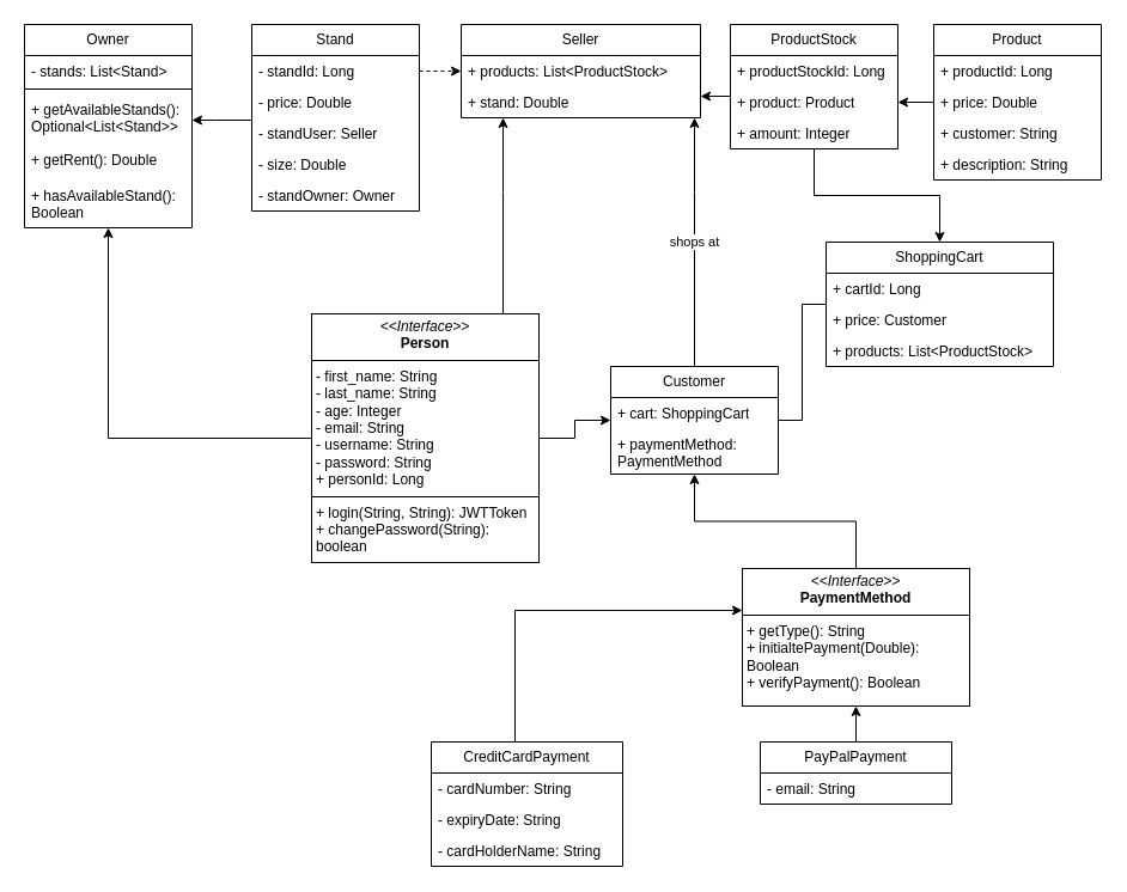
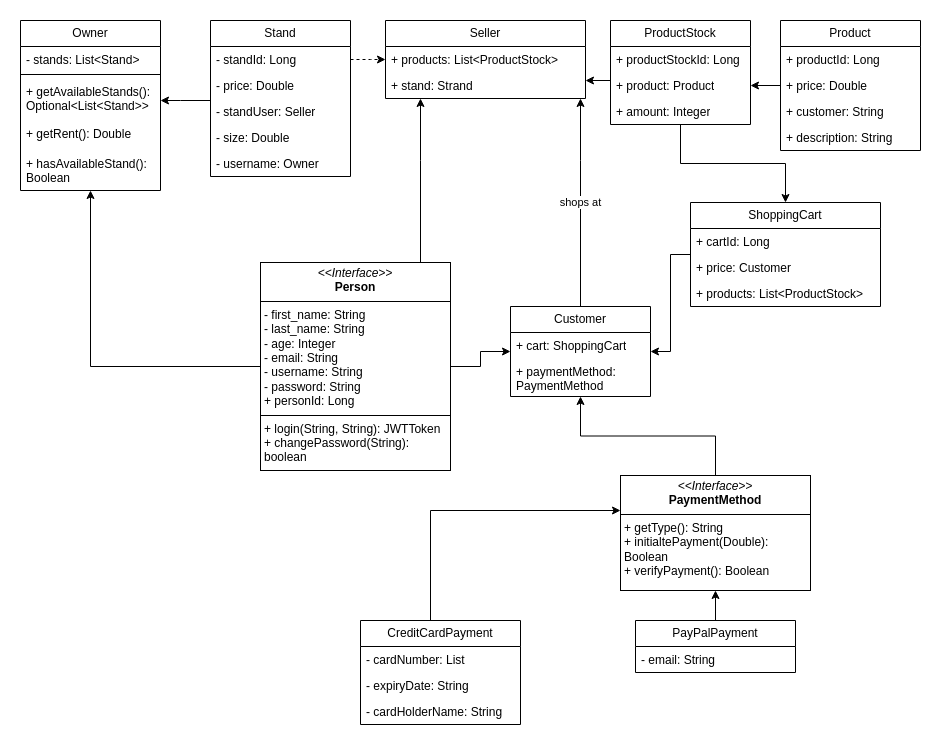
  <mxCell id="0" />
  <mxCell id="1" parent="0" />
  <mxCell id="2" value="Owner" style="swimlane;fontStyle=0;childLayout=stackLayout;horizontal=1;startSize=26;fillColor=none;horizontalStack=0;resizeParent=1;resizeParentMax=0;resizeLast=0;collapsible=1;marginBottom=0;whiteSpace=wrap;html=1;" vertex="1" parent="1"><mxGeometry x="20" y="20" width="140" height="170" as="geometry" /></mxCell>
  <mxCell id="3" value="- stands: List&amp;lt;Stand&amp;gt;" style="text;strokeColor=none;fillColor=none;align=left;verticalAlign=top;spacingLeft=4;spacingRight=4;overflow=hidden;rotatable=0;points=[[0,0.5],[1,0.5]];portConstraint=eastwest;whiteSpace=wrap;html=1;" vertex="1" parent="2"><mxGeometry y="26" width="140" height="24" as="geometry" /></mxCell>
  <mxCell id="4" value="" style="line;strokeWidth=1;fillColor=none;align=left;verticalAlign=middle;spacingTop=-1;spacingLeft=3;spacingRight=3;rotatable=0;labelPosition=right;points=[];portConstraint=eastwest;strokeColor=inherit;" vertex="1" parent="2"><mxGeometry y="50" width="140" height="8" as="geometry" /></mxCell>
  <mxCell id="5" value="+ getAvailableStands(): Optional&amp;lt;List&amp;lt;Stand&amp;gt;&amp;gt;" style="text;strokeColor=none;fillColor=none;align=left;verticalAlign=top;spacingLeft=4;spacingRight=4;overflow=hidden;rotatable=0;points=[[0,0.5],[1,0.5]];portConstraint=eastwest;whiteSpace=wrap;html=1;" vertex="1" parent="2"><mxGeometry y="58" width="140" height="42" as="geometry" /></mxCell>
  <mxCell id="6" value="+ getRent(): Double" style="text;strokeColor=none;fillColor=none;align=left;verticalAlign=top;spacingLeft=4;spacingRight=4;overflow=hidden;rotatable=0;points=[[0,0.5],[1,0.5]];portConstraint=eastwest;whiteSpace=wrap;html=1;" vertex="1" parent="2"><mxGeometry y="100" width="140" height="30" as="geometry" /></mxCell>
  <mxCell id="7" value="+ hasAvailableStand(): Boolean" style="text;strokeColor=none;fillColor=none;align=left;verticalAlign=top;spacingLeft=4;spacingRight=4;overflow=hidden;rotatable=0;points=[[0,0.5],[1,0.5]];portConstraint=eastwest;whiteSpace=wrap;html=1;" vertex="1" parent="2"><mxGeometry y="130" width="140" height="40" as="geometry" /></mxCell>
  <mxCell id="8" value="Seller" style="swimlane;fontStyle=0;childLayout=stackLayout;horizontal=1;startSize=26;fillColor=none;horizontalStack=0;resizeParent=1;resizeParentMax=0;resizeLast=0;collapsible=1;marginBottom=0;whiteSpace=wrap;html=1;" vertex="1" parent="1"><mxGeometry x="385" y="20" width="200" height="78" as="geometry" /></mxCell>
  <mxCell id="9" value="+ products: List&amp;lt;ProductStock&amp;gt;" style="text;strokeColor=none;fillColor=none;align=left;verticalAlign=top;spacingLeft=4;spacingRight=4;overflow=hidden;rotatable=0;points=[[0,0.5],[1,0.5]];portConstraint=eastwest;whiteSpace=wrap;html=1;" vertex="1" parent="8"><mxGeometry y="26" width="200" height="26" as="geometry" /></mxCell>
- <mxCell id="10" value="+ stand: Double" style="text;strokeColor=none;fillColor=none;align=left;verticalAlign=top;spacingLeft=4;spacingRight=4;overflow=hidden;rotatable=0;points=[[0,0.5],[1,0.5]];portConstraint=eastwest;whiteSpace=wrap;html=1;" vertex="1" parent="8"><mxGeometry y="52" width="200" height="26" as="geometry" /></mxCell>
+ <mxCell id="10" value="+ stand: Strand" style="text;strokeColor=none;fillColor=none;align=left;verticalAlign=top;spacingLeft=4;spacingRight=4;overflow=hidden;rotatable=0;points=[[0,0.5],[1,0.5]];portConstraint=eastwest;whiteSpace=wrap;html=1;" vertex="1" parent="8"><mxGeometry y="52" width="200" height="26" as="geometry" /></mxCell>
  <mxCell id="11" value="shops at" style="edgeStyle=orthogonalEdgeStyle;rounded=0;orthogonalLoop=1;jettySize=auto;html=1;" edge="1" parent="1" source="12" target="8"><mxGeometry relative="1" as="geometry"><Array as="points"><mxPoint x="580" y="160" /><mxPoint x="580" y="160" /></Array></mxGeometry></mxCell>
  <mxCell id="12" value="Customer" style="swimlane;fontStyle=0;childLayout=stackLayout;horizontal=1;startSize=26;fillColor=none;horizontalStack=0;resizeParent=1;resizeParentMax=0;resizeLast=0;collapsible=1;marginBottom=0;whiteSpace=wrap;html=1;" vertex="1" parent="1"><mxGeometry x="510" y="306" width="140" height="90" as="geometry" /></mxCell>
  <mxCell id="13" value="+ cart: ShoppingCart" style="text;strokeColor=none;fillColor=none;align=left;verticalAlign=top;spacingLeft=4;spacingRight=4;overflow=hidden;rotatable=0;points=[[0,0.5],[1,0.5]];portConstraint=eastwest;whiteSpace=wrap;html=1;" vertex="1" parent="12"><mxGeometry y="26" width="140" height="26" as="geometry" /></mxCell>
  <mxCell id="14" value="+ paymentMethod: PaymentMethod" style="text;strokeColor=none;fillColor=none;align=left;verticalAlign=top;spacingLeft=4;spacingRight=4;overflow=hidden;rotatable=0;points=[[0,0.5],[1,0.5]];portConstraint=eastwest;whiteSpace=wrap;html=1;" vertex="1" parent="12"><mxGeometry y="52" width="140" height="38" as="geometry" /></mxCell>
  <mxCell id="15" style="edgeStyle=orthogonalEdgeStyle;rounded=0;orthogonalLoop=1;jettySize=auto;html=1;" edge="1" parent="1" source="17" target="8"><mxGeometry relative="1" as="geometry"><Array as="points"><mxPoint x="420" y="160" /><mxPoint x="420" y="160" /></Array></mxGeometry></mxCell>
  <mxCell id="16" style="edgeStyle=orthogonalEdgeStyle;rounded=0;orthogonalLoop=1;jettySize=auto;html=1;" edge="1" parent="1" source="17" target="2"><mxGeometry relative="1" as="geometry" /></mxCell>
  <mxCell id="17" value="&lt;p style=&quot;margin:0px;margin-top:4px;text-align:center;&quot;&gt;&lt;i&gt;&amp;lt;&amp;lt;Interface&amp;gt;&amp;gt;&lt;/i&gt;&lt;br&gt;&lt;b&gt;Person&lt;/b&gt;&lt;/p&gt;&lt;hr size=&quot;1&quot; style=&quot;border-style:solid;&quot;&gt;&lt;p style=&quot;margin:0px;margin-left:4px;&quot;&gt;- first_name: String&lt;br&gt;- last_name: String&lt;/p&gt;&lt;p style=&quot;margin:0px;margin-left:4px;&quot;&gt;- age: Integer&lt;/p&gt;&lt;p style=&quot;margin:0px;margin-left:4px;&quot;&gt;- email: String&lt;/p&gt;&lt;p style=&quot;margin:0px;margin-left:4px;&quot;&gt;- username: String&lt;/p&gt;&lt;p style=&quot;margin:0px;margin-left:4px;&quot;&gt;- password: String&lt;/p&gt;&lt;p style=&quot;margin:0px;margin-left:4px;&quot;&gt;+ personId: Long&lt;/p&gt;&lt;hr size=&quot;1&quot; style=&quot;border-style:solid;&quot;&gt;&lt;p style=&quot;margin:0px;margin-left:4px;&quot;&gt;+ login(String, String): JWTToken&lt;br&gt;+ changePassword(String): boolean&lt;/p&gt;" style="verticalAlign=top;align=left;overflow=fill;html=1;whiteSpace=wrap;" vertex="1" parent="1"><mxGeometry x="260" y="262" width="190" height="208" as="geometry" /></mxCell>
  <mxCell id="18" style="edgeStyle=orthogonalEdgeStyle;rounded=0;orthogonalLoop=1;jettySize=auto;html=1;" edge="1" parent="1" source="17" target="12"><mxGeometry relative="1" as="geometry" /></mxCell>
  <mxCell id="19" style="edgeStyle=orthogonalEdgeStyle;rounded=0;orthogonalLoop=1;jettySize=auto;html=1;" edge="1" parent="1" source="21" target="2"><mxGeometry relative="1" as="geometry"><Array as="points"><mxPoint x="180" y="100" /><mxPoint x="180" y="100" /></Array></mxGeometry></mxCell>
  <mxCell id="20" style="edgeStyle=orthogonalEdgeStyle;rounded=0;orthogonalLoop=1;jettySize=auto;html=1;dashed=1;" edge="1" parent="1" source="21" target="8"><mxGeometry relative="1" as="geometry"><mxPoint x="240" y="212" as="sourcePoint" /><mxPoint x="375" y="210" as="targetPoint" /><Array as="points"><mxPoint x="370" y="59" /><mxPoint x="370" y="59" /></Array></mxGeometry></mxCell>
  <mxCell id="21" value="Stand" style="swimlane;fontStyle=0;childLayout=stackLayout;horizontal=1;startSize=26;fillColor=none;horizontalStack=0;resizeParent=1;resizeParentMax=0;resizeLast=0;collapsible=1;marginBottom=0;whiteSpace=wrap;html=1;" vertex="1" parent="1"><mxGeometry x="210" y="20" width="140" height="156" as="geometry" /></mxCell>
  <mxCell id="22" value="- standId: Long" style="text;strokeColor=none;fillColor=none;align=left;verticalAlign=top;spacingLeft=4;spacingRight=4;overflow=hidden;rotatable=0;points=[[0,0.5],[1,0.5]];portConstraint=eastwest;whiteSpace=wrap;html=1;" vertex="1" parent="21"><mxGeometry y="26" width="140" height="26" as="geometry" /></mxCell>
  <mxCell id="23" value="- price: Double" style="text;strokeColor=none;fillColor=none;align=left;verticalAlign=top;spacingLeft=4;spacingRight=4;overflow=hidden;rotatable=0;points=[[0,0.5],[1,0.5]];portConstraint=eastwest;whiteSpace=wrap;html=1;" vertex="1" parent="21"><mxGeometry y="52" width="140" height="26" as="geometry" /></mxCell>
  <mxCell id="24" value="- standUser: Seller" style="text;strokeColor=none;fillColor=none;align=left;verticalAlign=top;spacingLeft=4;spacingRight=4;overflow=hidden;rotatable=0;points=[[0,0.5],[1,0.5]];portConstraint=eastwest;whiteSpace=wrap;html=1;" vertex="1" parent="21"><mxGeometry y="78" width="140" height="26" as="geometry" /></mxCell>
  <mxCell id="25" value="- size: Double" style="text;strokeColor=none;fillColor=none;align=left;verticalAlign=top;spacingLeft=4;spacingRight=4;overflow=hidden;rotatable=0;points=[[0,0.5],[1,0.5]];portConstraint=eastwest;whiteSpace=wrap;html=1;" vertex="1" parent="21"><mxGeometry y="104" width="140" height="26" as="geometry" /></mxCell>
- <mxCell id="26" value="- standOwner: Owner" style="text;strokeColor=none;fillColor=none;align=left;verticalAlign=top;spacingLeft=4;spacingRight=4;overflow=hidden;rotatable=0;points=[[0,0.5],[1,0.5]];portConstraint=eastwest;whiteSpace=wrap;html=1;" vertex="1" parent="21"><mxGeometry y="130" width="140" height="26" as="geometry" /></mxCell>
+ <mxCell id="26" value="- username: Owner" style="text;strokeColor=none;fillColor=none;align=left;verticalAlign=top;spacingLeft=4;spacingRight=4;overflow=hidden;rotatable=0;points=[[0,0.5],[1,0.5]];portConstraint=eastwest;whiteSpace=wrap;html=1;" vertex="1" parent="21"><mxGeometry y="130" width="140" height="26" as="geometry" /></mxCell>
  <mxCell id="27" style="edgeStyle=orthogonalEdgeStyle;rounded=0;orthogonalLoop=1;jettySize=auto;html=1;entryX=1;entryY=0.5;entryDx=0;entryDy=0;" edge="1" parent="1" source="28" target="42"><mxGeometry relative="1" as="geometry" /></mxCell>
  <mxCell id="28" value="Product" style="swimlane;fontStyle=0;childLayout=stackLayout;horizontal=1;startSize=26;fillColor=none;horizontalStack=0;resizeParent=1;resizeParentMax=0;resizeLast=0;collapsible=1;marginBottom=0;whiteSpace=wrap;html=1;" vertex="1" parent="1"><mxGeometry x="780" y="20" width="140" height="130" as="geometry" /></mxCell>
  <mxCell id="29" value="+ productId: Long" style="text;strokeColor=none;fillColor=none;align=left;verticalAlign=top;spacingLeft=4;spacingRight=4;overflow=hidden;rotatable=0;points=[[0,0.5],[1,0.5]];portConstraint=eastwest;whiteSpace=wrap;html=1;" vertex="1" parent="28"><mxGeometry y="26" width="140" height="26" as="geometry" /></mxCell>
  <mxCell id="30" value="+ price: Double" style="text;strokeColor=none;fillColor=none;align=left;verticalAlign=top;spacingLeft=4;spacingRight=4;overflow=hidden;rotatable=0;points=[[0,0.5],[1,0.5]];portConstraint=eastwest;whiteSpace=wrap;html=1;" vertex="1" parent="28"><mxGeometry y="52" width="140" height="26" as="geometry" /></mxCell>
  <mxCell id="31" value="+ customer: String" style="text;strokeColor=none;fillColor=none;align=left;verticalAlign=top;spacingLeft=4;spacingRight=4;overflow=hidden;rotatable=0;points=[[0,0.5],[1,0.5]];portConstraint=eastwest;whiteSpace=wrap;html=1;" vertex="1" parent="28"><mxGeometry y="78" width="140" height="26" as="geometry" /></mxCell>
  <mxCell id="32" value="+ description: String" style="text;strokeColor=none;fillColor=none;align=left;verticalAlign=top;spacingLeft=4;spacingRight=4;overflow=hidden;rotatable=0;points=[[0,0.5],[1,0.5]];portConstraint=eastwest;whiteSpace=wrap;html=1;" vertex="1" parent="28"><mxGeometry y="104" width="140" height="26" as="geometry" /></mxCell>
- <mxCell id="33" style="edgeStyle=orthogonalEdgeStyle;rounded=0;orthogonalLoop=1;jettySize=auto;html=1;endArrow=none;" edge="1" parent="1" source="34" target="12"><mxGeometry relative="1" as="geometry" /></mxCell>
+ <mxCell id="33" style="edgeStyle=orthogonalEdgeStyle;rounded=0;orthogonalLoop=1;jettySize=auto;html=1;" edge="1" parent="1" source="34" target="12"><mxGeometry relative="1" as="geometry" /></mxCell>
  <mxCell id="34" value="ShoppingCart" style="swimlane;fontStyle=0;childLayout=stackLayout;horizontal=1;startSize=26;fillColor=none;horizontalStack=0;resizeParent=1;resizeParentMax=0;resizeLast=0;collapsible=1;marginBottom=0;whiteSpace=wrap;html=1;" vertex="1" parent="1"><mxGeometry x="690" y="202" width="190" height="104" as="geometry" /></mxCell>
  <mxCell id="35" value="+ cartId: Long" style="text;strokeColor=none;fillColor=none;align=left;verticalAlign=top;spacingLeft=4;spacingRight=4;overflow=hidden;rotatable=0;points=[[0,0.5],[1,0.5]];portConstraint=eastwest;whiteSpace=wrap;html=1;" vertex="1" parent="34"><mxGeometry y="26" width="190" height="26" as="geometry" /></mxCell>
  <mxCell id="36" value="+ price: Customer" style="text;strokeColor=none;fillColor=none;align=left;verticalAlign=top;spacingLeft=4;spacingRight=4;overflow=hidden;rotatable=0;points=[[0,0.5],[1,0.5]];portConstraint=eastwest;whiteSpace=wrap;html=1;" vertex="1" parent="34"><mxGeometry y="52" width="190" height="26" as="geometry" /></mxCell>
  <mxCell id="37" value="+ products: List&amp;lt;ProductStock&amp;gt;" style="text;strokeColor=none;fillColor=none;align=left;verticalAlign=top;spacingLeft=4;spacingRight=4;overflow=hidden;rotatable=0;points=[[0,0.5],[1,0.5]];portConstraint=eastwest;whiteSpace=wrap;html=1;" vertex="1" parent="34"><mxGeometry y="78" width="190" height="26" as="geometry" /></mxCell>
  <mxCell id="38" style="edgeStyle=orthogonalEdgeStyle;rounded=0;orthogonalLoop=1;jettySize=auto;html=1;" edge="1" parent="1" source="40" target="8"><mxGeometry relative="1" as="geometry"><Array as="points"><mxPoint x="590" y="80" /><mxPoint x="590" y="80" /></Array></mxGeometry></mxCell>
  <mxCell id="39" style="edgeStyle=orthogonalEdgeStyle;rounded=0;orthogonalLoop=1;jettySize=auto;html=1;" edge="1" parent="1" source="40" target="34"><mxGeometry relative="1" as="geometry" /></mxCell>
  <mxCell id="40" value="ProductStock" style="swimlane;fontStyle=0;childLayout=stackLayout;horizontal=1;startSize=26;fillColor=none;horizontalStack=0;resizeParent=1;resizeParentMax=0;resizeLast=0;collapsible=1;marginBottom=0;whiteSpace=wrap;html=1;" vertex="1" parent="1"><mxGeometry x="610" y="20" width="140" height="104" as="geometry" /></mxCell>
  <mxCell id="41" value="+ productStockId: Long" style="text;strokeColor=none;fillColor=none;align=left;verticalAlign=top;spacingLeft=4;spacingRight=4;overflow=hidden;rotatable=0;points=[[0,0.5],[1,0.5]];portConstraint=eastwest;whiteSpace=wrap;html=1;" vertex="1" parent="40"><mxGeometry y="26" width="140" height="26" as="geometry" /></mxCell>
  <mxCell id="42" value="+ product: Product" style="text;strokeColor=none;fillColor=none;align=left;verticalAlign=top;spacingLeft=4;spacingRight=4;overflow=hidden;rotatable=0;points=[[0,0.5],[1,0.5]];portConstraint=eastwest;whiteSpace=wrap;html=1;" vertex="1" parent="40"><mxGeometry y="52" width="140" height="26" as="geometry" /></mxCell>
  <mxCell id="43" value="+ amount: Integer" style="text;strokeColor=none;fillColor=none;align=left;verticalAlign=top;spacingLeft=4;spacingRight=4;overflow=hidden;rotatable=0;points=[[0,0.5],[1,0.5]];portConstraint=eastwest;whiteSpace=wrap;html=1;" vertex="1" parent="40"><mxGeometry y="78" width="140" height="26" as="geometry" /></mxCell>
  <mxCell id="44" style="edgeStyle=orthogonalEdgeStyle;rounded=0;orthogonalLoop=1;jettySize=auto;html=1;" edge="1" parent="1" source="45" target="12"><mxGeometry relative="1" as="geometry" /></mxCell>
  <mxCell id="45" value="&lt;p style=&quot;margin:0px;margin-top:4px;text-align:center;&quot;&gt;&lt;i&gt;&amp;lt;&amp;lt;Interface&amp;gt;&amp;gt;&lt;/i&gt;&lt;br&gt;&lt;b&gt;PaymentMethod&lt;/b&gt;&lt;/p&gt;&lt;hr size=&quot;1&quot; style=&quot;border-style:solid;&quot;&gt;&lt;p style=&quot;margin:0px;margin-left:4px;&quot;&gt;&lt;/p&gt;&lt;p style=&quot;margin:0px;margin-left:4px;&quot;&gt;+ getType(): String&lt;br&gt;+ initialtePayment(Double): Boolean&lt;/p&gt;&lt;p style=&quot;margin:0px;margin-left:4px;&quot;&gt;+ verifyPayment(): Boolean&lt;/p&gt;" style="verticalAlign=top;align=left;overflow=fill;html=1;whiteSpace=wrap;" vertex="1" parent="1"><mxGeometry x="620" y="475" width="190" height="115" as="geometry" /></mxCell>
  <mxCell id="46" style="edgeStyle=orthogonalEdgeStyle;rounded=0;orthogonalLoop=1;jettySize=auto;html=1;" edge="1" parent="1" source="47" target="45"><mxGeometry relative="1" as="geometry"><Array as="points"><mxPoint x="430" y="510" /></Array></mxGeometry></mxCell>
  <mxCell id="47" value="CreditCardPayment" style="swimlane;fontStyle=0;childLayout=stackLayout;horizontal=1;startSize=26;fillColor=none;horizontalStack=0;resizeParent=1;resizeParentMax=0;resizeLast=0;collapsible=1;marginBottom=0;whiteSpace=wrap;html=1;" vertex="1" parent="1"><mxGeometry x="360" y="620" width="160" height="104" as="geometry" /></mxCell>
- <mxCell id="48" value="- cardNumber: String" style="text;strokeColor=none;fillColor=none;align=left;verticalAlign=top;spacingLeft=4;spacingRight=4;overflow=hidden;rotatable=0;points=[[0,0.5],[1,0.5]];portConstraint=eastwest;whiteSpace=wrap;html=1;" vertex="1" parent="47"><mxGeometry y="26" width="160" height="26" as="geometry" /></mxCell>
+ <mxCell id="48" value="- cardNumber: List" style="text;strokeColor=none;fillColor=none;align=left;verticalAlign=top;spacingLeft=4;spacingRight=4;overflow=hidden;rotatable=0;points=[[0,0.5],[1,0.5]];portConstraint=eastwest;whiteSpace=wrap;html=1;" vertex="1" parent="47"><mxGeometry y="26" width="160" height="26" as="geometry" /></mxCell>
  <mxCell id="49" value="-&amp;nbsp;expiryDate: String" style="text;strokeColor=none;fillColor=none;align=left;verticalAlign=top;spacingLeft=4;spacingRight=4;overflow=hidden;rotatable=0;points=[[0,0.5],[1,0.5]];portConstraint=eastwest;whiteSpace=wrap;html=1;" vertex="1" parent="47"><mxGeometry y="52" width="160" height="26" as="geometry" /></mxCell>
  <mxCell id="50" value="- cardHolderName: String" style="text;strokeColor=none;fillColor=none;align=left;verticalAlign=top;spacingLeft=4;spacingRight=4;overflow=hidden;rotatable=0;points=[[0,0.5],[1,0.5]];portConstraint=eastwest;whiteSpace=wrap;html=1;" vertex="1" parent="47"><mxGeometry y="78" width="160" height="26" as="geometry" /></mxCell>
  <mxCell id="51" style="edgeStyle=orthogonalEdgeStyle;rounded=0;orthogonalLoop=1;jettySize=auto;html=1;" edge="1" parent="1" source="52" target="45"><mxGeometry relative="1" as="geometry" /></mxCell>
  <mxCell id="52" value="PayPalPayment" style="swimlane;fontStyle=0;childLayout=stackLayout;horizontal=1;startSize=26;fillColor=none;horizontalStack=0;resizeParent=1;resizeParentMax=0;resizeLast=0;collapsible=1;marginBottom=0;whiteSpace=wrap;html=1;" vertex="1" parent="1"><mxGeometry x="635" y="620" width="160" height="52" as="geometry" /></mxCell>
  <mxCell id="53" value="- email: String" style="text;strokeColor=none;fillColor=none;align=left;verticalAlign=top;spacingLeft=4;spacingRight=4;overflow=hidden;rotatable=0;points=[[0,0.5],[1,0.5]];portConstraint=eastwest;whiteSpace=wrap;html=1;" vertex="1" parent="52"><mxGeometry y="26" width="160" height="26" as="geometry" /></mxCell>
